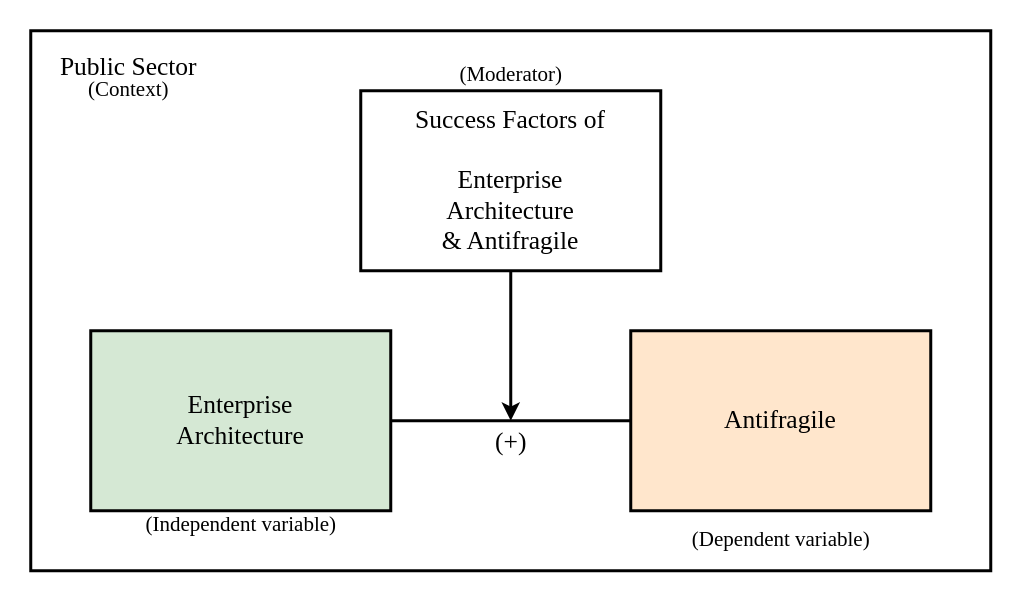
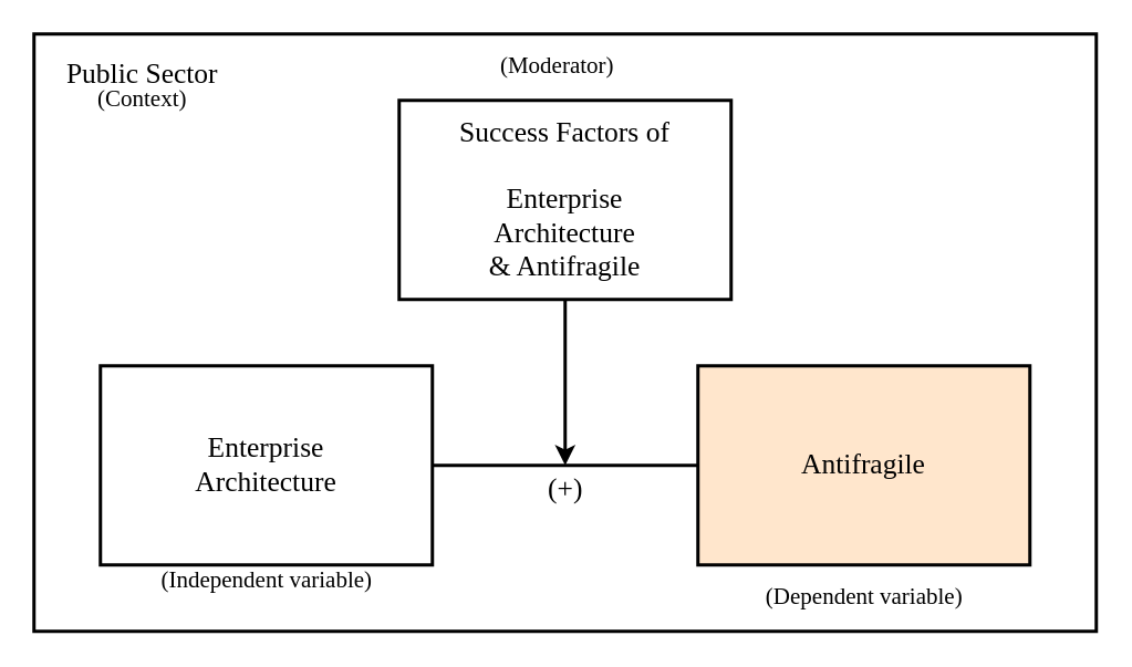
  <mxCell id="0" />
  <mxCell id="1" parent="0" />
  <mxCell id="2" value="" style="rounded=0;whiteSpace=wrap;html=1;fontFamily=CMU Sans Serif Medium;fontSize=17;strokeWidth=2;" parent="1" vertex="1"><mxGeometry x="20" y="20" width="640" height="360" as="geometry" /></mxCell>
  <mxCell id="3" style="edgeStyle=orthogonalEdgeStyle;rounded=0;orthogonalLoop=1;jettySize=auto;html=1;entryX=0;entryY=0.5;entryDx=0;entryDy=0;fontFamily=CMU Sans Serif Medium;fontSize=17;strokeWidth=2;endArrow=none;" parent="1" source="4" target="5" edge="1"><mxGeometry relative="1" as="geometry" /></mxCell>
- <mxCell id="4" value="Enterprise&lt;br style=&quot;font-size: 17px;&quot;&gt;Architecture" style="rounded=0;whiteSpace=wrap;html=1;fontFamily=CMU Sans Serif Medium;fontSize=17;strokeWidth=2;fontStyle=0;fillColor=#d5e8d4;" parent="1" vertex="1"><mxGeometry x="60" y="220" width="200" height="120" as="geometry" /></mxCell>
+ <mxCell id="4" value="Enterprise&lt;br style=&quot;font-size: 17px;&quot;&gt;Architecture" style="rounded=0;whiteSpace=wrap;html=1;fontFamily=CMU Sans Serif Medium;fontSize=17;strokeWidth=2;fontStyle=0" parent="1" vertex="1"><mxGeometry x="60" y="220" width="200" height="120" as="geometry" /></mxCell>
  <mxCell id="5" value="Antifragile" style="rounded=0;whiteSpace=wrap;html=1;fontFamily=CMU Sans Serif Medium;fontSize=17;strokeWidth=2;fontStyle=0;fillColor=#ffe6cc;" parent="1" vertex="1"><mxGeometry x="420" y="220" width="200" height="120" as="geometry" /></mxCell>
  <mxCell id="6" style="edgeStyle=orthogonalEdgeStyle;rounded=0;orthogonalLoop=1;jettySize=auto;html=1;fontFamily=CMU Sans Serif Medium;fontSize=17;strokeWidth=2;" parent="1" source="7" edge="1"><mxGeometry relative="1" as="geometry"><mxPoint x="340" y="280" as="targetPoint" /></mxGeometry></mxCell>
  <mxCell id="7" value="Success Factors of&lt;br&gt;&lt;br&gt;Enterprise&lt;br&gt;Architecture&lt;br&gt;&amp;amp; Antifragile" style="rounded=0;whiteSpace=wrap;html=1;fontFamily=CMU Sans Serif Medium;fontSize=17;strokeWidth=2;fontStyle=0" parent="1" vertex="1"><mxGeometry x="240" y="60" width="200" height="120" as="geometry" /></mxCell>
- <mxCell id="8" value="(Moderator)" style="text;html=1;align=center;verticalAlign=middle;resizable=0;points=[];autosize=1;strokeColor=none;fillColor=none;fontSize=14;fontFamily=CMU Sans Serif Medium;" parent="1" vertex="1"><mxGeometry x="300" y="40" width="80" height="20" as="geometry" /></mxCell>
+ <mxCell id="8" value="(Moderator)" style="text;html=1;align=center;verticalAlign=middle;resizable=0;points=[];autosize=1;strokeColor=none;fillColor=none;fontSize=14;fontFamily=CMU Sans Serif Medium;" parent="1" vertex="1"><mxGeometry x="295" y="30" width="80" height="20" as="geometry" /></mxCell>
  <mxCell id="9" value="(Dependent variable)" style="text;html=1;align=center;verticalAlign=middle;resizable=0;points=[];autosize=1;strokeColor=none;fillColor=none;fontSize=14;fontFamily=CMU Sans Serif Medium;" parent="1" vertex="1"><mxGeometry x="455" y="350" width="130" height="20" as="geometry" /></mxCell>
  <mxCell id="10" value="(Independent variable)" style="text;html=1;align=center;verticalAlign=middle;resizable=0;points=[];autosize=1;strokeColor=none;fillColor=none;fontSize=14;fontFamily=CMU Sans Serif Medium;" parent="1" vertex="1"><mxGeometry x="90" y="340" width="140" height="20" as="geometry" /></mxCell>
  <mxCell id="11" value="(+)" style="text;html=1;align=center;verticalAlign=middle;resizable=0;points=[];autosize=1;strokeColor=none;fillColor=none;fontSize=17;fontFamily=CMU Sans Serif Medium;" parent="1" vertex="1"><mxGeometry x="320" y="280" width="40" height="30" as="geometry" /></mxCell>
  <mxCell id="12" value="Public Sector" style="text;html=1;align=center;verticalAlign=middle;resizable=0;points=[];autosize=1;strokeColor=none;fillColor=none;fontSize=17;fontFamily=CMU Sans Serif Medium;" parent="1" vertex="1"><mxGeometry x="30" y="30" width="110" height="30" as="geometry" /></mxCell>
  <mxCell id="13" value="(Context)" style="text;html=1;align=center;verticalAlign=middle;resizable=0;points=[];autosize=1;strokeColor=none;fillColor=none;fontSize=14;fontFamily=CMU Sans Serif Medium;" parent="1" vertex="1"><mxGeometry x="50" y="50" width="70" height="20" as="geometry" /></mxCell>
